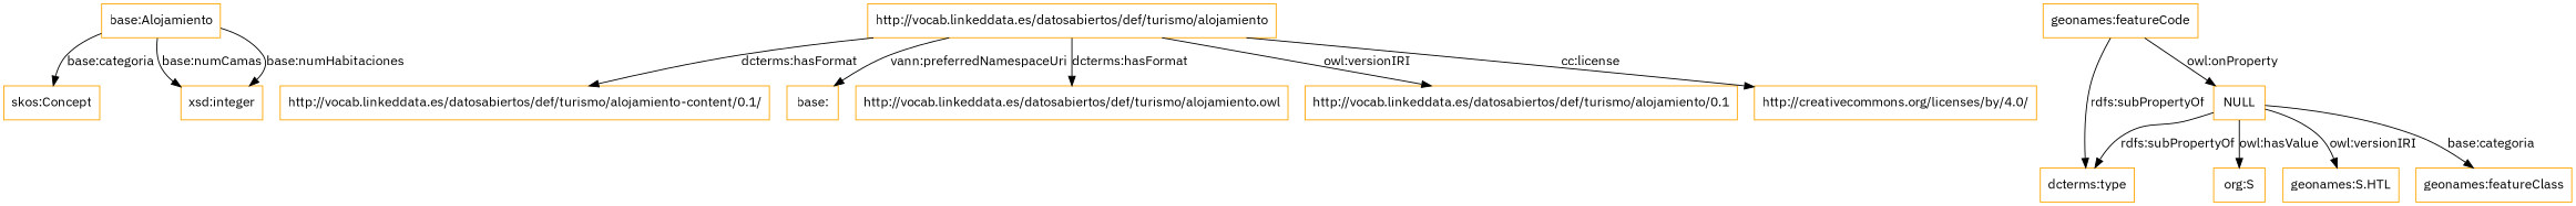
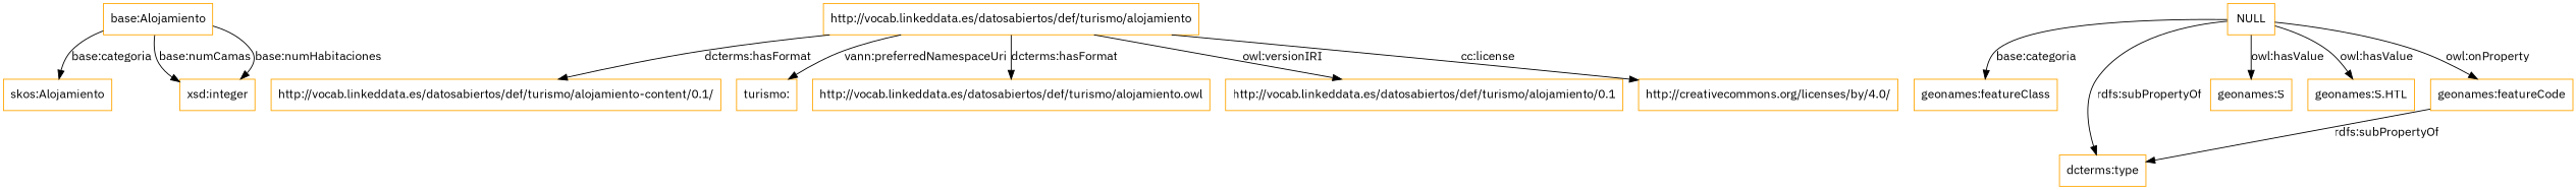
  digraph {
    fontname="IBM Plex Sans"
    rankdir=TB
    node [color=orange fontname="IBM Plex Sans" shape=rectangle]
    edge [fontname="IBM Plex Sans"]
    "base:Alojamiento"
-   "skos:Concept"
+   "skos:Concept" [label="skos:Alojamiento"]
    "xsd:integer"
    "http://vocab.linkeddata.es/datosabiertos/def/turismo/alojamiento"
    "http://vocab.linkeddata.es/datosabiertos/def/turismo/alojamiento-content/0.1/"
-   "base:"
+   "base:" [label="turismo:"]
    "http://vocab.linkeddata.es/datosabiertos/def/turismo/alojamiento.owl"
    "http://vocab.linkeddata.es/datosabiertos/def/turismo/alojamiento/0.1"
    "http://creativecommons.org/licenses/by/4.0/"
    NULL
    "geonames:featureClass"
    "dcterms:type"
-   "geonames:S" [label="org:S"]
+   "geonames:S"
    "geonames:S.HTL"
    "geonames:featureCode"
    "base:Alojamiento" -> "skos:Concept" [label="base:categoria"]
    "base:Alojamiento" -> "xsd:integer" [label="base:numCamas"]
    "base:Alojamiento" -> "xsd:integer" [label="base:numHabitaciones"]
    "http://vocab.linkeddata.es/datosabiertos/def/turismo/alojamiento" -> "http://vocab.linkeddata.es/datosabiertos/def/turismo/alojamiento-content/0.1/" [label="dcterms:hasFormat"]
    "http://vocab.linkeddata.es/datosabiertos/def/turismo/alojamiento" -> "base:" [label="vann:preferredNamespaceUri"]
    "http://vocab.linkeddata.es/datosabiertos/def/turismo/alojamiento" -> "http://vocab.linkeddata.es/datosabiertos/def/turismo/alojamiento.owl" [label="dcterms:hasFormat"]
    "http://vocab.linkeddata.es/datosabiertos/def/turismo/alojamiento" -> "http://vocab.linkeddata.es/datosabiertos/def/turismo/alojamiento/0.1" [label="owl:versionIRI"]
    "http://vocab.linkeddata.es/datosabiertos/def/turismo/alojamiento" -> "http://creativecommons.org/licenses/by/4.0/" [label="cc:license"]
    NULL -> "geonames:featureClass" [label="base:categoria"]
    NULL -> "dcterms:type" [label="rdfs:subPropertyOf"]
    NULL -> "geonames:S" [label="owl:hasValue"]
-   NULL -> "geonames:S.HTL" [label="owl:versionIRI"]
-   "geonames:featureCode" -> NULL [label="owl:onProperty"]
+   NULL -> "geonames:S.HTL" [label="owl:hasValue"]
+   NULL -> "geonames:featureCode" [label="owl:onProperty"]
    "geonames:featureCode" -> "dcterms:type" [label="rdfs:subPropertyOf"]
  }
